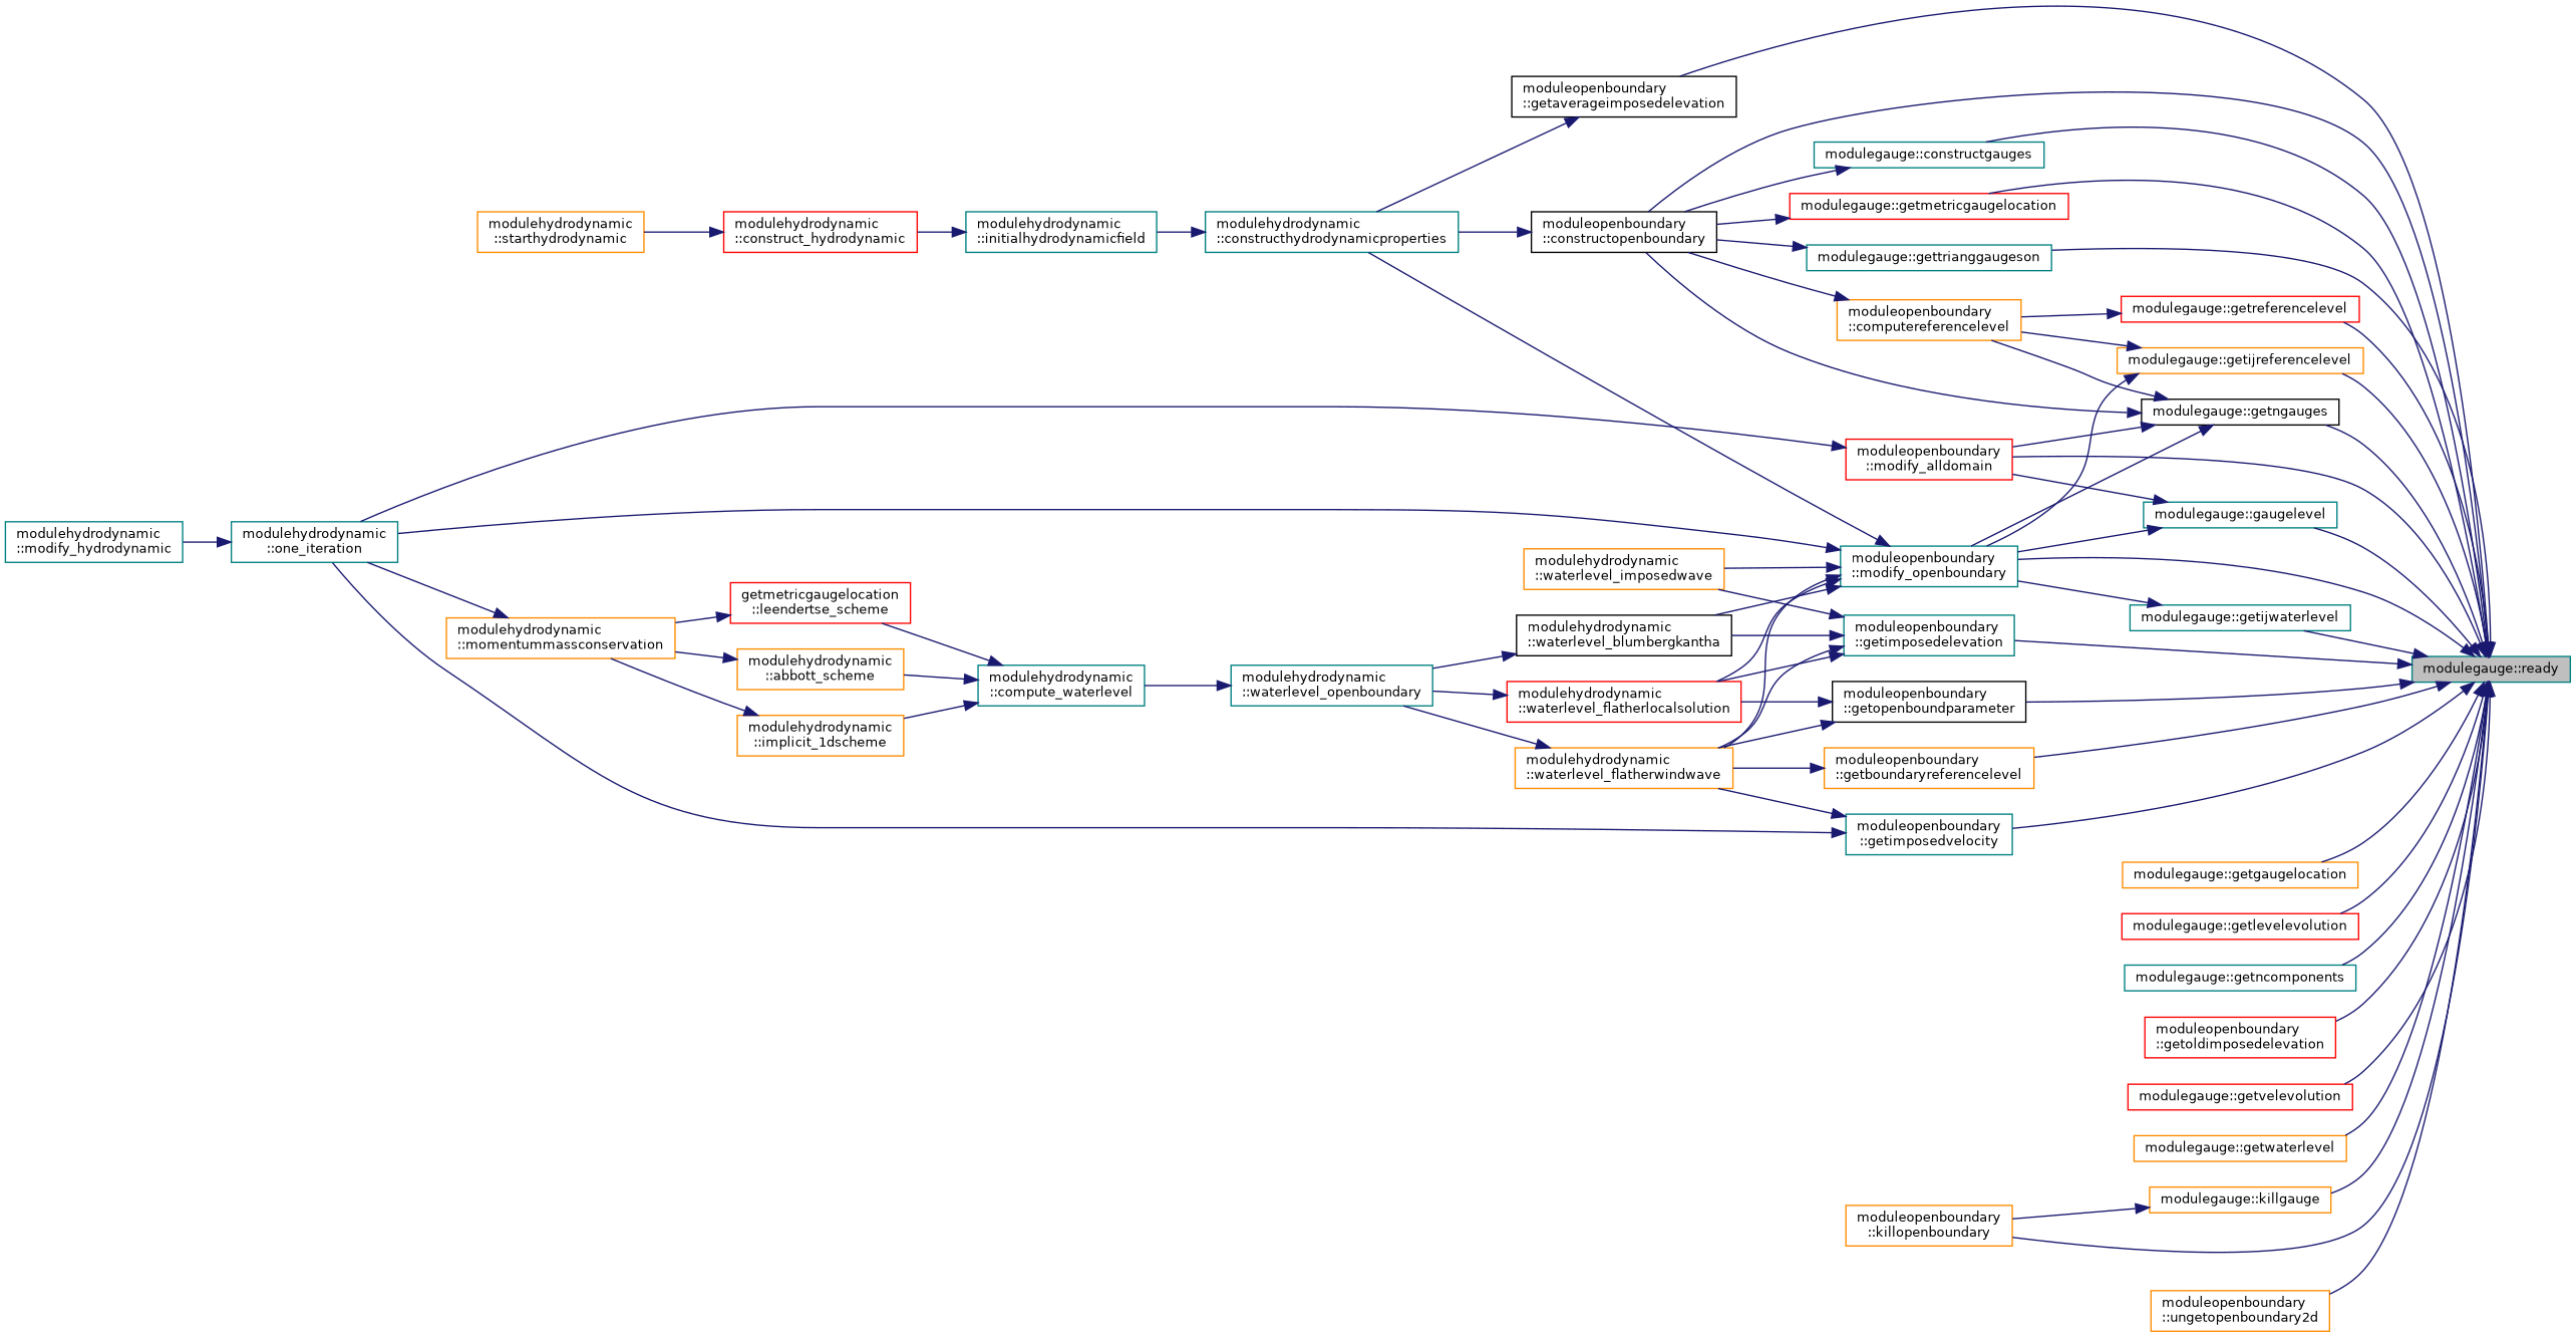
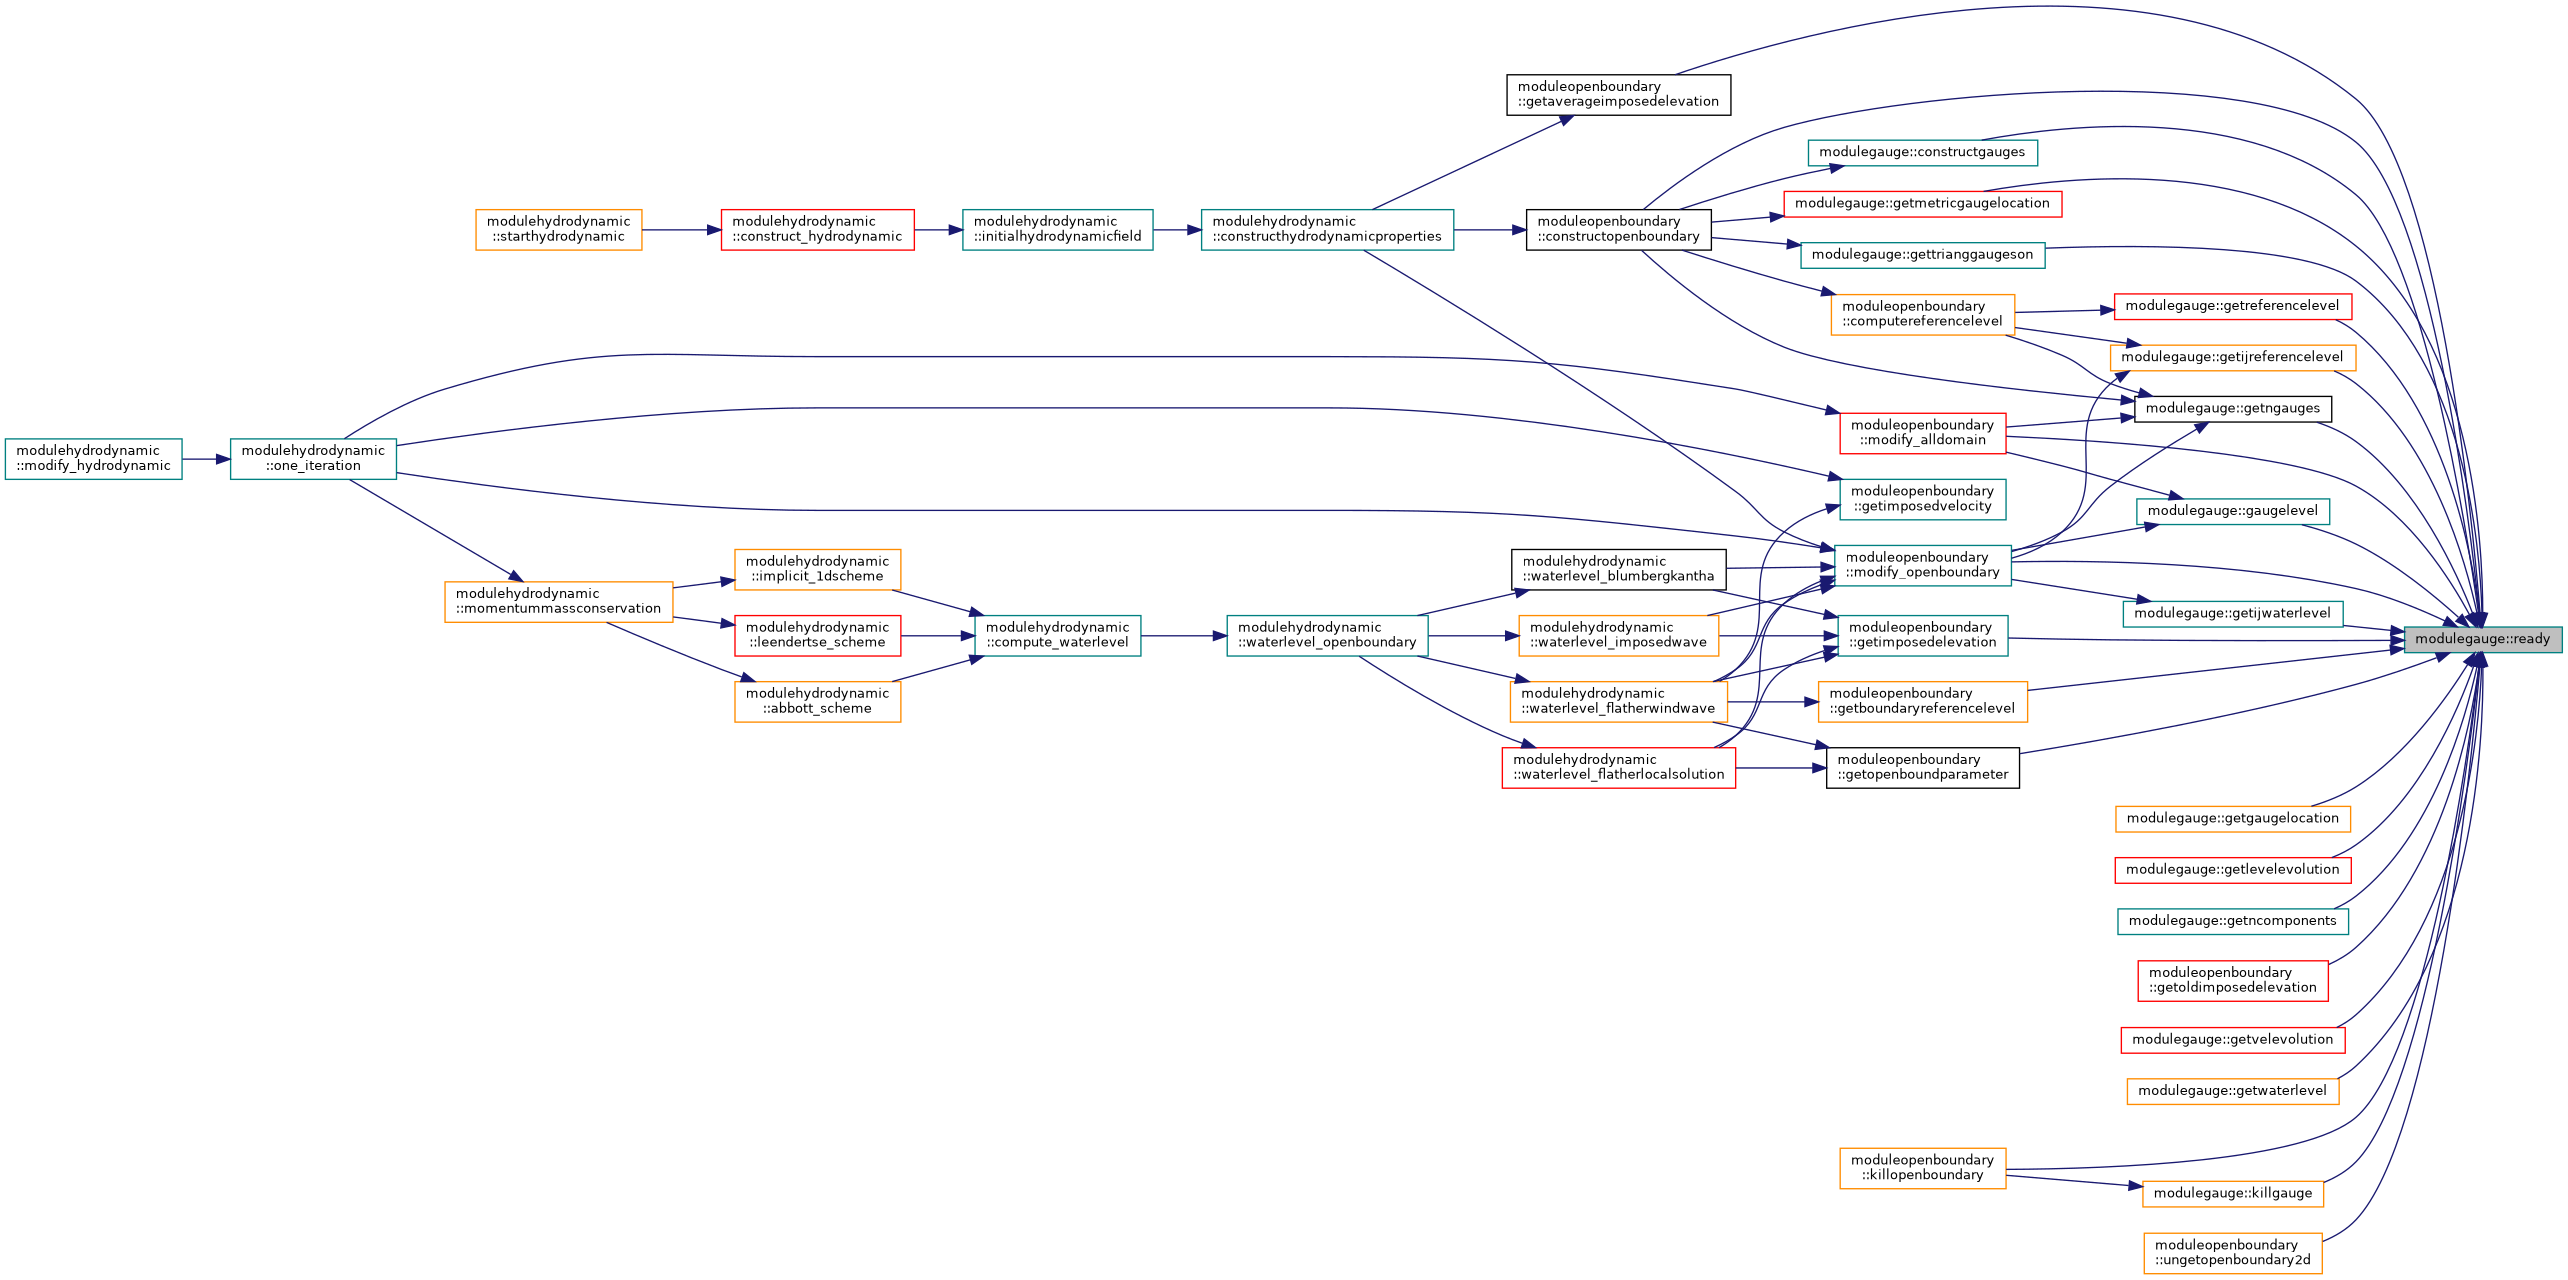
  digraph {
    rankdir=RL
    node [color=teal fillcolor=white fontname=Helvetica fontsize=10 shape=record style=filled]
    edge [color=midnightblue dir=back fontname=Helvetica fontsize=10 labelfontname=Helvetica labelfontsize=10 style=solid]
    n1 [fillcolor=grey75 fontcolor=black height=0.2 label="modulegauge::ready" width=0.4]
    n2 [height=0.2 label="modulegauge::constructgauges" width=0.4]
    n3 [color=black height=0.2 label="moduleopenboundary\l::constructopenboundary" width=0.4]
    n4 [height=0.2 label="modulegauge::gaugelevel" width=0.4]
    n5 [color=red height=0.2 label="moduleopenboundary\l::modify_alldomain" width=0.4]
    n6 [height=0.2 label="moduleopenboundary\l::modify_openboundary" width=0.4]
    n7 [color=black height=0.2 label="moduleopenboundary\l::getaverageimposedelevation" width=0.4]
    n8 [color=darkorange height=0.2 label="moduleopenboundary\l::getboundaryreferencelevel" width=0.4]
    n9 [color=darkorange height=0.2 label="modulegauge::getgaugelocation" width=0.4]
    n10 [color=darkorange height=0.2 label="modulegauge::getijreferencelevel" width=0.4]
    n11 [height=0.2 label="modulegauge::getijwaterlevel" width=0.4]
    n12 [height=0.2 label="moduleopenboundary\l::getimposedelevation" width=0.4]
    n13 [height=0.2 label="moduleopenboundary\l::getimposedvelocity" width=0.4]
    n14 [color=red height=0.2 label="modulegauge::getlevelevolution" width=0.4]
    n15 [color=red height=0.2 label="modulegauge::getmetricgaugelocation" width=0.4]
    n16 [height=0.2 label="modulegauge::getncomponents" width=0.4]
    n17 [color=black height=0.2 label="modulegauge::getngauges" width=0.4]
    n18 [color=red height=0.2 label="moduleopenboundary\l::getoldimposedelevation" width=0.4]
    n19 [color=black height=0.2 label="moduleopenboundary\l::getopenboundparameter" width=0.4]
    n20 [color=red height=0.2 label="modulegauge::getreferencelevel" width=0.4]
    n21 [height=0.2 label="modulegauge::gettrianggaugeson" width=0.4]
    n22 [color=red height=0.2 label="modulegauge::getvelevolution" width=0.4]
    n23 [color=darkorange height=0.2 label="modulegauge::getwaterlevel" width=0.4]
    n24 [color=darkorange height=0.2 label="modulegauge::killgauge" width=0.4]
    n25 [color=darkorange height=0.2 label="moduleopenboundary\l::killopenboundary" width=0.4]
    n26 [color=darkorange height=0.2 label="moduleopenboundary\l::ungetopenboundary2d" width=0.4]
    n27 [height=0.2 label="modulehydrodynamic\l::constructhydrodynamicproperties" width=0.4]
    n28 [height=0.2 label="modulehydrodynamic\l::one_iteration" width=0.4]
    n29 [color=black height=0.2 label="modulehydrodynamic\l::waterlevel_blumbergkantha" width=0.4]
    n30 [color=red height=0.2 label="modulehydrodynamic\l::waterlevel_flatherlocalsolution" width=0.4]
    n31 [color=darkorange height=0.2 label="modulehydrodynamic\l::waterlevel_flatherwindwave" width=0.4]
    n32 [color=darkorange height=0.2 label="modulehydrodynamic\l::waterlevel_imposedwave" width=0.4]
    n33 [color=darkorange height=0.2 label="moduleopenboundary\l::computereferencelevel" width=0.4]
    n34 [height=0.2 label="modulehydrodynamic\l::initialhydrodynamicfield" width=0.4]
    n35 [color=red height=0.2 label="modulehydrodynamic\l::construct_hydrodynamic" width=0.4]
    n36 [color=darkorange height=0.2 label="modulehydrodynamic\l::starthydrodynamic" width=0.4]
    n37 [height=0.2 label="modulehydrodynamic\l::modify_hydrodynamic" width=0.4]
    n38 [height=0.2 label="modulehydrodynamic\l::waterlevel_openboundary" width=0.4]
    n39 [height=0.2 label="modulehydrodynamic\l::compute_waterlevel" width=0.4]
    n40 [color=darkorange height=0.2 label="modulehydrodynamic\l::abbott_scheme" width=0.4]
    n41 [color=darkorange height=0.2 label="modulehydrodynamic\l::implicit_1dscheme" width=0.4]
-   n42 [color=red height=0.2 label="getmetricgaugelocation\l::leendertse_scheme" width=0.4]
+   n42 [color=red height=0.2 label="modulehydrodynamic\l::leendertse_scheme" width=0.4]
    n43 [color=darkorange height=0.2 label="modulehydrodynamic\l::momentummassconservation" width=0.4]
    n1 -> n2
    n1 -> n3
    n1 -> n4
    n1 -> n5
    n1 -> n6
    n1 -> n7
    n1 -> n8
    n1 -> n9
    n1 -> n10
    n1 -> n11
    n1 -> n12
-   n1 -> n13
    n1 -> n14
    n1 -> n15
    n1 -> n16
    n1 -> n17
    n1 -> n18
    n1 -> n19
    n1 -> n20
    n1 -> n21
    n1 -> n22
    n1 -> n23
    n1 -> n24
    n1 -> n25
    n1 -> n26
    n2 -> n3
    n3 -> n27
    n4 -> n5
    n4 -> n6
    n5 -> n28
    n6 -> n27
    n6 -> n28
    n6 -> n29
    n6 -> n30
    n6 -> n31
    n6 -> n32
    n7 -> n27
    n8 -> n31
    n10 -> n6
    n10 -> n33
    n11 -> n6
    n12 -> n29
    n12 -> n30
    n12 -> n31
    n12 -> n32
    n13 -> n28
    n13 -> n31
    n15 -> n3
    n17 -> n3
    n17 -> n5
    n17 -> n6
    n17 -> n33
    n19 -> n30
    n19 -> n31
    n20 -> n33
    n21 -> n3
    n24 -> n25
    n27 -> n34
    n28 -> n37
    n29 -> n38
    n30 -> n38
    n31 -> n38
+   n32 -> n38
    n33 -> n3
    n34 -> n35
    n35 -> n36
    n38 -> n39
    n39 -> n40
    n39 -> n41
    n39 -> n42
    n40 -> n43
    n41 -> n43
    n42 -> n43
    n43 -> n28
  }
